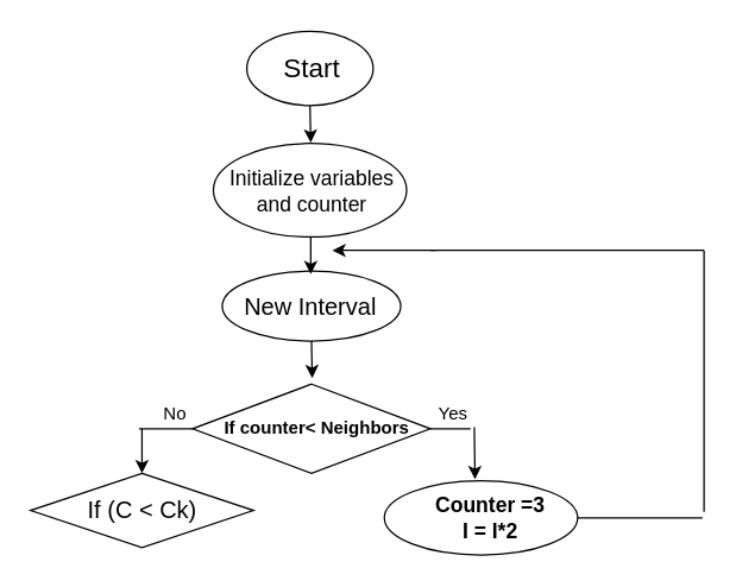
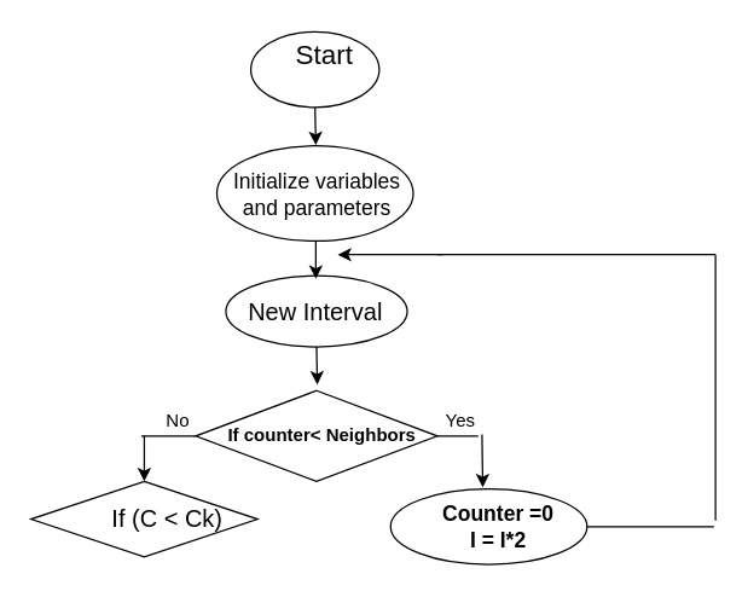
  <mxCell id="0" />
  <mxCell id="1" parent="0" />
  <mxCell id="2" style="edgeStyle=orthogonalEdgeStyle;rounded=0;orthogonalLoop=1;jettySize=auto;html=1;exitX=0.5;exitY=1;exitDx=0;exitDy=0;" parent="1" source="3" edge="1"><mxGeometry relative="1" as="geometry"><mxPoint x="208.5" y="95.5" as="targetPoint" /></mxGeometry></mxCell>
  <mxCell id="3" value="" style="ellipse;whiteSpace=wrap;html=1;" parent="1" vertex="1"><mxGeometry x="165.5" y="20.5" width="85" height="50" as="geometry" /></mxCell>
- <mxCell id="4" value="&lt;font style=&quot;font-size: 18px&quot;&gt;Start&lt;/font&gt;" style="text;html=1;resizable=0;autosize=1;align=center;verticalAlign=middle;points=[];fillColor=none;strokeColor=none;rounded=0;" parent="1" vertex="1"><mxGeometry x="183.5" y="35.5" width="50" height="20" as="geometry" /></mxCell>
+ <mxCell id="4" value="&lt;font style=&quot;font-size: 18px&quot;&gt;Start&lt;/font&gt;" style="text;html=1;resizable=0;autosize=1;align=center;verticalAlign=middle;points=[];fillColor=none;strokeColor=none;rounded=0;" parent="1" vertex="1"><mxGeometry x="188.5" y="25.5" width="50" height="20" as="geometry" /></mxCell>
  <mxCell id="5" value="" style="ellipse;whiteSpace=wrap;html=1;" parent="1" vertex="1"><mxGeometry x="143" y="96" width="130" height="63" as="geometry" /></mxCell>
- <mxCell id="6" value="&lt;font style=&quot;font-size: 14px&quot;&gt;Initialize variables &lt;br&gt;and counter&lt;/font&gt;" style="text;html=1;resizable=0;autosize=1;align=center;verticalAlign=middle;points=[];fillColor=none;strokeColor=none;rounded=0;" parent="1" vertex="1"><mxGeometry x="143.5" y="107.5" width="130" height="40" as="geometry" /></mxCell>
+ <mxCell id="6" value="&lt;font style=&quot;font-size: 14px&quot;&gt;Initialize variables &lt;br&gt;and parameters&lt;/font&gt;" style="text;html=1;resizable=0;autosize=1;align=center;verticalAlign=middle;points=[];fillColor=none;strokeColor=none;rounded=0;" parent="1" vertex="1"><mxGeometry x="143.5" y="107.5" width="130" height="40" as="geometry" /></mxCell>
  <mxCell id="7" value="" style="ellipse;whiteSpace=wrap;html=1;" vertex="1" parent="1"><mxGeometry x="149" y="182" width="120" height="47" as="geometry" /></mxCell>
  <mxCell id="8" value="&lt;font style=&quot;font-size: 16px&quot;&gt;New Interval&lt;/font&gt;" style="text;html=1;resizable=0;autosize=1;align=center;verticalAlign=middle;points=[];fillColor=none;strokeColor=none;rounded=0;" vertex="1" parent="1"><mxGeometry x="158" y="195.5" width="100" height="20" as="geometry" /></mxCell>
  <mxCell id="9" style="edgeStyle=orthogonalEdgeStyle;rounded=0;orthogonalLoop=1;jettySize=auto;html=1;exitX=0.5;exitY=1;exitDx=0;exitDy=0;" edge="1" parent="1"><mxGeometry relative="1" as="geometry"><mxPoint x="208.5" y="184" as="targetPoint" /><mxPoint x="208.5" y="159" as="sourcePoint" /></mxGeometry></mxCell>
  <mxCell id="10" style="edgeStyle=orthogonalEdgeStyle;rounded=0;orthogonalLoop=1;jettySize=auto;html=1;exitX=0.5;exitY=1;exitDx=0;exitDy=0;" edge="1" parent="1"><mxGeometry relative="1" as="geometry"><mxPoint x="209.5" y="254" as="targetPoint" /><mxPoint x="209" y="229" as="sourcePoint" /></mxGeometry></mxCell>
  <mxCell id="11" value="" style="rhombus;whiteSpace=wrap;html=1;" vertex="1" parent="1"><mxGeometry x="129" y="258" width="160" height="60" as="geometry" /></mxCell>
  <mxCell id="12" value="&lt;b&gt;If counter&amp;lt; Neighbors&amp;nbsp;&lt;/b&gt;" style="text;html=1;resizable=0;autosize=1;align=center;verticalAlign=middle;points=[];fillColor=none;strokeColor=none;rounded=0;" vertex="1" parent="1"><mxGeometry x="144" y="278" width="140" height="20" as="geometry" /></mxCell>
  <mxCell id="13" value="" style="ellipse;whiteSpace=wrap;html=1;" vertex="1" parent="1"><mxGeometry x="258" y="323" width="130" height="50" as="geometry" /></mxCell>
- <mxCell id="14" value="&lt;b style=&quot;font-size: 14px&quot;&gt;Counter =3&lt;br&gt;I = I*2&lt;/b&gt;" style="text;html=1;resizable=0;autosize=1;align=center;verticalAlign=middle;points=[];fillColor=none;strokeColor=none;rounded=0;" vertex="1" parent="1"><mxGeometry x="284" y="328" width="90" height="40" as="geometry" /></mxCell>
+ <mxCell id="14" value="&lt;b style=&quot;font-size: 14px&quot;&gt;Counter =0&lt;br&gt;I = I*2&lt;/b&gt;" style="text;html=1;resizable=0;autosize=1;align=center;verticalAlign=middle;points=[];fillColor=none;strokeColor=none;rounded=0;" vertex="1" parent="1"><mxGeometry x="284" y="328" width="90" height="40" as="geometry" /></mxCell>
  <mxCell id="15" value="" style="endArrow=classic;html=1;" edge="1" parent="1"><mxGeometry width="50" height="50" relative="1" as="geometry"><mxPoint x="293" y="168" as="sourcePoint" /><mxPoint x="223" y="168" as="targetPoint" /></mxGeometry></mxCell>
  <mxCell id="16" value="" style="endArrow=none;html=1;" edge="1" parent="1"><mxGeometry width="50" height="50" relative="1" as="geometry"><mxPoint x="473" y="344" as="sourcePoint" /><mxPoint x="473" y="168" as="targetPoint" /></mxGeometry></mxCell>
  <mxCell id="17" value="" style="endArrow=none;html=1;" edge="1" parent="1"><mxGeometry width="50" height="50" relative="1" as="geometry"><mxPoint x="289" y="168" as="sourcePoint" /><mxPoint x="473" y="168" as="targetPoint" /></mxGeometry></mxCell>
  <mxCell id="18" value="" style="endArrow=classic;html=1;entryX=0.5;entryY=0;entryDx=0;entryDy=0;" edge="1" parent="1" target="21"><mxGeometry width="50" height="50" relative="1" as="geometry"><mxPoint x="95" y="288" as="sourcePoint" /><mxPoint x="90" y="288" as="targetPoint" /></mxGeometry></mxCell>
  <mxCell id="19" value="Yes" style="text;html=1;resizable=0;autosize=1;align=center;verticalAlign=middle;points=[];fillColor=none;strokeColor=none;rounded=0;" vertex="1" parent="1"><mxGeometry x="289" y="269" width="30" height="18" as="geometry" /></mxCell>
  <mxCell id="20" value="No" style="text;html=1;resizable=0;autosize=1;align=center;verticalAlign=middle;points=[];fillColor=none;strokeColor=none;rounded=0;" vertex="1" parent="1"><mxGeometry x="104" y="269" width="25" height="18" as="geometry" /></mxCell>
  <mxCell id="21" value="" style="rhombus;whiteSpace=wrap;html=1;" vertex="1" parent="1"><mxGeometry x="20" y="318" width="150" height="50" as="geometry" /></mxCell>
- <mxCell id="22" value="&lt;font style=&quot;font-size: 16px&quot;&gt;If (C &amp;lt; Ck)&lt;/font&gt;" style="text;html=1;resizable=0;autosize=1;align=center;verticalAlign=middle;points=[];fillColor=none;strokeColor=none;rounded=0;" vertex="1" parent="1"><mxGeometry x="53.5" y="333.5" width="83" height="19" as="geometry" /></mxCell>
+ <mxCell id="22" value="&lt;font style=&quot;font-size: 16px&quot;&gt;If (C &amp;lt; Ck)&lt;/font&gt;" style="text;html=1;resizable=0;autosize=1;align=center;verticalAlign=middle;points=[];fillColor=none;strokeColor=none;rounded=0;" vertex="1" parent="1"><mxGeometry x="68.5" y="333.5" width="83" height="19" as="geometry" /></mxCell>
  <mxCell id="23" value="" style="endArrow=none;html=1;" edge="1" parent="1"><mxGeometry width="50" height="50" relative="1" as="geometry"><mxPoint x="289" y="288" as="sourcePoint" /><mxPoint x="316" y="288" as="targetPoint" /></mxGeometry></mxCell>
  <mxCell id="24" value="" style="endArrow=none;html=1;" edge="1" parent="1"><mxGeometry width="50" height="50" relative="1" as="geometry"><mxPoint x="93" y="288" as="sourcePoint" /><mxPoint x="129" y="288" as="targetPoint" /></mxGeometry></mxCell>
  <mxCell id="25" value="" style="endArrow=classic;html=1;" edge="1" parent="1"><mxGeometry width="50" height="50" relative="1" as="geometry"><mxPoint x="318.5" y="287" as="sourcePoint" /><mxPoint x="319" y="322" as="targetPoint" /></mxGeometry></mxCell>
  <mxCell id="26" value="" style="endArrow=none;html=1;" edge="1" parent="1"><mxGeometry width="50" height="50" relative="1" as="geometry"><mxPoint x="388" y="348" as="sourcePoint" /><mxPoint x="472" y="348" as="targetPoint" /></mxGeometry></mxCell>
